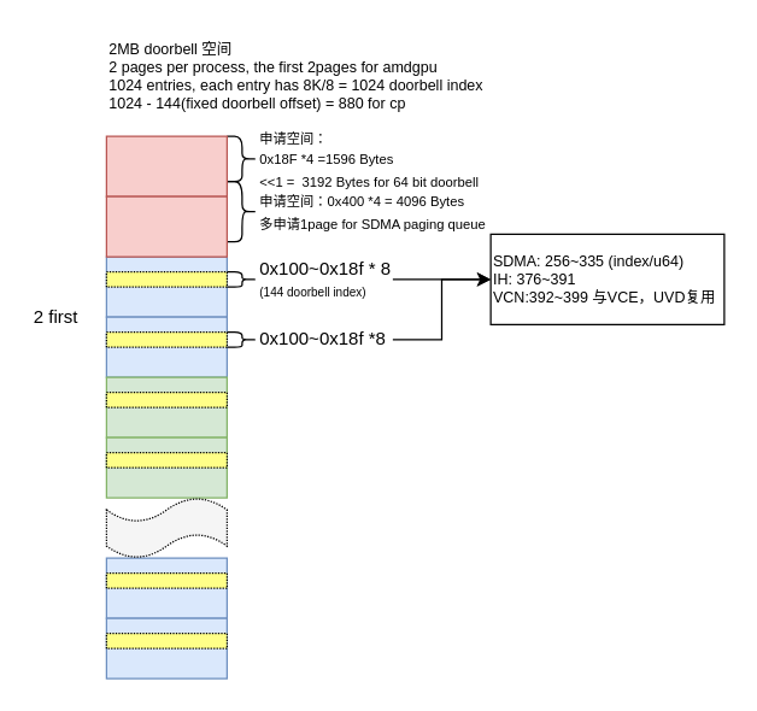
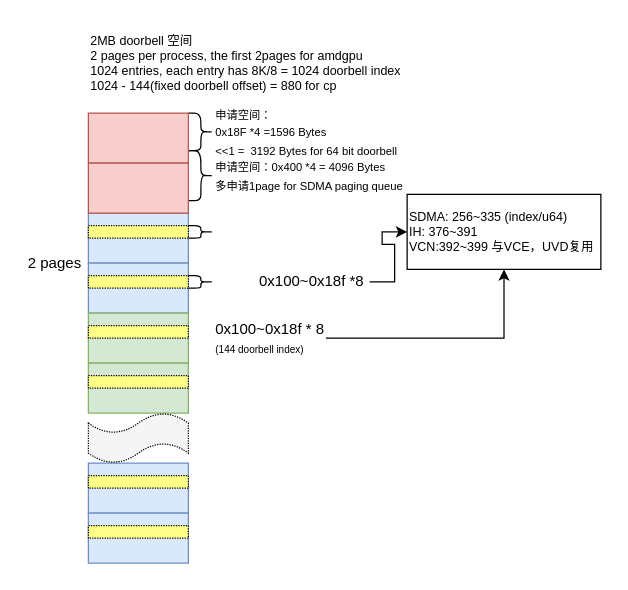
  <mxCell id="0" />
  <mxCell id="1" parent="0" />
  <mxCell id="2" value="" style="rounded=0;whiteSpace=wrap;html=1;shadow=0;sketch=0;fontSize=10;strokeColor=#6c8ebf;fillColor=#dae8fc;" vertex="1" parent="1"><mxGeometry x="70" y="170" width="80" height="40" as="geometry" /></mxCell>
  <mxCell id="3" value="" style="rounded=0;whiteSpace=wrap;html=1;shadow=0;sketch=0;fontSize=10;strokeColor=#6c8ebf;fillColor=#dae8fc;" vertex="1" parent="1"><mxGeometry x="70" y="210" width="80" height="40" as="geometry" /></mxCell>
  <mxCell id="4" value="" style="shape=curlyBracket;whiteSpace=wrap;html=1;rounded=1;flipH=1;fillColor=none;" vertex="1" parent="1"><mxGeometry x="150" y="90" width="20" height="30" as="geometry" /></mxCell>
  <mxCell id="5" value="&lt;font style=&quot;font-size: 9px;&quot;&gt;申请空间：&lt;br&gt;0x18F *4 =1596 Bytes&lt;br&gt;&amp;lt;&amp;lt;1 =&amp;nbsp; 3192 Bytes for 64 bit doorbell&lt;/font&gt;" style="whiteSpace=wrap;html=1;fillColor=none;rounded=1;strokeColor=none;align=left;" vertex="1" parent="1"><mxGeometry x="170" y="90" width="220" height="30" as="geometry" /></mxCell>
  <mxCell id="6" value="" style="shape=curlyBracket;whiteSpace=wrap;html=1;rounded=1;flipH=1;fillColor=none;" vertex="1" parent="1"><mxGeometry x="150" y="120" width="20" height="40" as="geometry" /></mxCell>
  <mxCell id="7" value="&lt;div&gt;&lt;font style=&quot;font-size: 9px;&quot;&gt;申请空间：0x400 *4 = 4096 Bytes&lt;/font&gt;&lt;/div&gt;&lt;div&gt;&lt;font style=&quot;font-size: 9px;&quot;&gt;多申请1page for SDMA paging queue&lt;br&gt; &lt;/font&gt;&lt;/div&gt;" style="whiteSpace=wrap;html=1;fillColor=none;rounded=1;strokeColor=none;align=left;" vertex="1" parent="1"><mxGeometry x="170" width="170" height="20" as="geometry" y="130" /></mxCell>
  <mxCell id="8" value="" style="shape=curlyBracket;whiteSpace=wrap;html=1;rounded=1;flipH=1;fillColor=none;" vertex="1" parent="1"><mxGeometry x="150" y="180" width="20" height="10" as="geometry" /></mxCell>
- <mxCell id="9" value="2 first&lt;br&gt;" style="whiteSpace=wrap;html=1;fillColor=none;rounded=1;strokeColor=none;align=left;" vertex="1" parent="1"><mxGeometry x="20" y="200" width="70" height="20" as="geometry" /></mxCell>
+ <mxCell id="9" value="2 pages&lt;br&gt;" style="whiteSpace=wrap;html=1;fillColor=none;rounded=1;strokeColor=none;align=left;" vertex="1" parent="1"><mxGeometry x="20" y="200" width="70" height="20" as="geometry" /></mxCell>
  <mxCell id="10" value="" style="edgeStyle=orthogonalEdgeStyle;rounded=0;orthogonalLoop=1;jettySize=auto;html=1;" edge="1" parent="1" source="11" target="12"><mxGeometry relative="1" as="geometry" /></mxCell>
- <mxCell id="11" value="0x100~0x18f * 8&lt;br&gt;&lt;font style=&quot;font-size: 8px;&quot;&gt;(144 doorbell index)&lt;/font&gt;" style="whiteSpace=wrap;html=1;fillColor=none;rounded=1;strokeColor=none;align=left;" vertex="1" parent="1"><mxGeometry x="170" y="175" width="90" height="20" as="geometry" /></mxCell>
+ <mxCell id="11" value="0x100~0x18f * 8&lt;br&gt;&lt;font style=&quot;font-size: 8px;&quot;&gt;(144 doorbell index)&lt;/font&gt;" style="whiteSpace=wrap;html=1;fillColor=none;rounded=1;strokeColor=none;align=left;" vertex="1" parent="1"><mxGeometry x="170" y="260" width="90" height="20" as="geometry" /></mxCell>
  <mxCell id="12" value="&lt;div&gt;SDMA: 256~335 (index/u64)&lt;br&gt;IH: 376~391&lt;br&gt;&lt;/div&gt;&lt;div&gt;VCN:392~399 与VCE，UVD复用&lt;br&gt;&lt;/div&gt;" style="whiteSpace=wrap;html=1;fillColor=none;align=left;fontSize=10;" vertex="1" parent="1"><mxGeometry x="325" y="155" width="155" height="60" as="geometry" /></mxCell>
  <mxCell id="13" value="" style="shape=curlyBracket;whiteSpace=wrap;html=1;rounded=1;flipH=1;fillColor=none;" vertex="1" parent="1"><mxGeometry x="150" y="220" width="20" height="10" as="geometry" /></mxCell>
  <mxCell id="14" style="edgeStyle=orthogonalEdgeStyle;rounded=0;orthogonalLoop=1;jettySize=auto;html=1;entryX=0;entryY=0.5;entryDx=0;entryDy=0;fontSize=10;" edge="1" parent="1" source="15" target="12"><mxGeometry relative="1" as="geometry" /></mxCell>
- <mxCell id="15" value="0x100~0x18f *8" style="whiteSpace=wrap;html=1;fillColor=none;rounded=1;strokeColor=none;align=left;" vertex="1" parent="1"><mxGeometry x="170" y="215" width="90" height="20" as="geometry" /></mxCell>
+ <mxCell id="15" value="0x100~0x18f *8" style="whiteSpace=wrap;html=1;fillColor=none;rounded=1;strokeColor=none;align=left;" vertex="1" parent="1"><mxGeometry x="205" y="215" width="90" height="20" as="geometry" /></mxCell>
  <mxCell id="16" value="" style="rounded=0;whiteSpace=wrap;html=1;fontSize=10;fillColor=#ffff88;strokeColor=default;dashed=1;dashPattern=1 1;" vertex="1" parent="1"><mxGeometry x="70" y="220" width="80" height="10" as="geometry" /></mxCell>
  <mxCell id="17" value="" style="rounded=0;whiteSpace=wrap;html=1;fontSize=10;fillColor=#ffff88;strokeColor=default;dashed=1;dashPattern=1 1;" vertex="1" parent="1"><mxGeometry x="70" y="180" width="80" height="10" as="geometry" /></mxCell>
  <mxCell id="18" value="&lt;font style=&quot;font-size: 10px;&quot;&gt;2MB doorbell 空间&lt;/font&gt;&lt;font style=&quot;font-size: 10px;&quot;&gt;&lt;br style=&quot;font-size: 10px;&quot;&gt;2 pages per process, the first 2pages for amdgpu&lt;br style=&quot;font-size: 10px;&quot;&gt;&lt;/font&gt;&lt;div style=&quot;font-size: 10px;&quot;&gt;&lt;font style=&quot;font-size: 10px;&quot;&gt;&lt;font style=&quot;font-size: 10px;&quot;&gt;1024 entries, each entry has 8K/8 = 1024 doorbell index&lt;/font&gt;&lt;br style=&quot;font-size: 10px;&quot;&gt;&lt;/font&gt;&lt;/div&gt;&lt;font style=&quot;font-size: 10px;&quot;&gt;1024 - 144(fixed doorbell offset) = 880 for cp&lt;br style=&quot;font-size: 10px;&quot;&gt;&lt;/font&gt;" style="whiteSpace=wrap;html=1;fillColor=none;rounded=1;strokeColor=none;align=left;fontSize=10;" vertex="1" parent="1"><mxGeometry x="70" y="20" width="260" height="60" as="geometry" /></mxCell>
  <mxCell id="19" value="" style="rounded=0;whiteSpace=wrap;html=1;shadow=0;sketch=0;fontSize=10;strokeColor=#b85450;fillColor=#f8cecc;" vertex="1" parent="1"><mxGeometry x="70" y="90" width="80" height="40" as="geometry" /></mxCell>
  <mxCell id="20" value="" style="rounded=0;whiteSpace=wrap;html=1;shadow=0;sketch=0;fontSize=10;strokeColor=#b85450;fillColor=#f8cecc;" vertex="1" parent="1"><mxGeometry x="70" width="80" height="40" as="geometry" y="130" /></mxCell>
  <mxCell id="21" value="" style="rounded=0;whiteSpace=wrap;html=1;shadow=0;sketch=0;fontSize=10;strokeColor=#82b366;fillColor=#d5e8d4;" vertex="1" parent="1"><mxGeometry x="70" y="250" width="80" height="40" as="geometry" /></mxCell>
  <mxCell id="22" value="" style="rounded=0;whiteSpace=wrap;html=1;shadow=0;sketch=0;fontSize=10;strokeColor=#82b366;fillColor=#d5e8d4;" vertex="1" parent="1"><mxGeometry x="70" y="290" width="80" height="40" as="geometry" /></mxCell>
  <mxCell id="23" value="" style="rounded=0;whiteSpace=wrap;html=1;shadow=0;sketch=0;fontSize=10;strokeColor=#6c8ebf;fillColor=#dae8fc;" vertex="1" parent="1"><mxGeometry x="70" y="370" width="80" height="40" as="geometry" /></mxCell>
  <mxCell id="24" value="" style="rounded=0;whiteSpace=wrap;html=1;shadow=0;sketch=0;fontSize=10;strokeColor=#6c8ebf;fillColor=#dae8fc;" vertex="1" parent="1"><mxGeometry x="70" y="410" width="80" height="40" as="geometry" /></mxCell>
  <mxCell id="25" value="" style="shape=tape;whiteSpace=wrap;html=1;shadow=0;sketch=0;fontSize=10;strokeColor=default;fillColor=#f5f5f5;fontColor=#333333;dashed=1;dashPattern=1 1;" vertex="1" parent="1"><mxGeometry x="70" y="330" width="80" height="40" as="geometry" /></mxCell>
  <mxCell id="26" value="" style="rounded=0;whiteSpace=wrap;html=1;fontSize=10;fillColor=#ffff88;strokeColor=default;dashed=1;dashPattern=1 1;" vertex="1" parent="1"><mxGeometry x="70" y="260" width="80" height="10" as="geometry" /></mxCell>
  <mxCell id="27" value="" style="rounded=0;whiteSpace=wrap;html=1;fontSize=10;fillColor=#ffff88;strokeColor=default;dashed=1;dashPattern=1 1;" vertex="1" parent="1"><mxGeometry x="70" y="300" width="80" height="10" as="geometry" /></mxCell>
  <mxCell id="28" value="" style="rounded=0;whiteSpace=wrap;html=1;fontSize=10;fillColor=#ffff88;strokeColor=default;dashed=1;dashPattern=1 1;" vertex="1" parent="1"><mxGeometry x="70" y="380" width="80" height="10" as="geometry" /></mxCell>
  <mxCell id="29" value="" style="rounded=0;whiteSpace=wrap;html=1;fontSize=10;fillColor=#ffff88;strokeColor=default;dashed=1;dashPattern=1 1;" vertex="1" parent="1"><mxGeometry x="70" y="420" width="80" height="10" as="geometry" /></mxCell>
